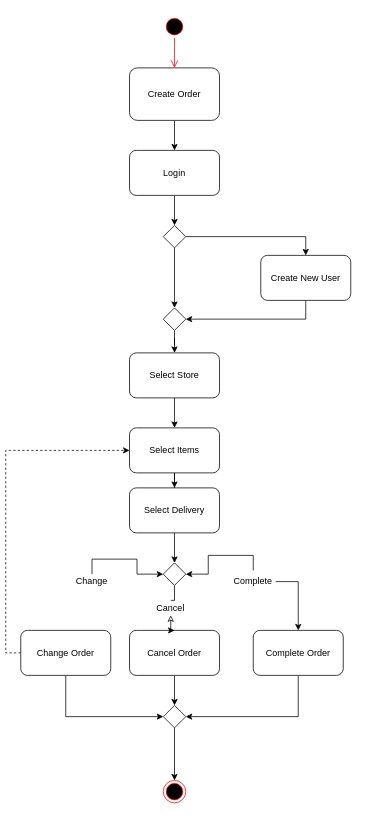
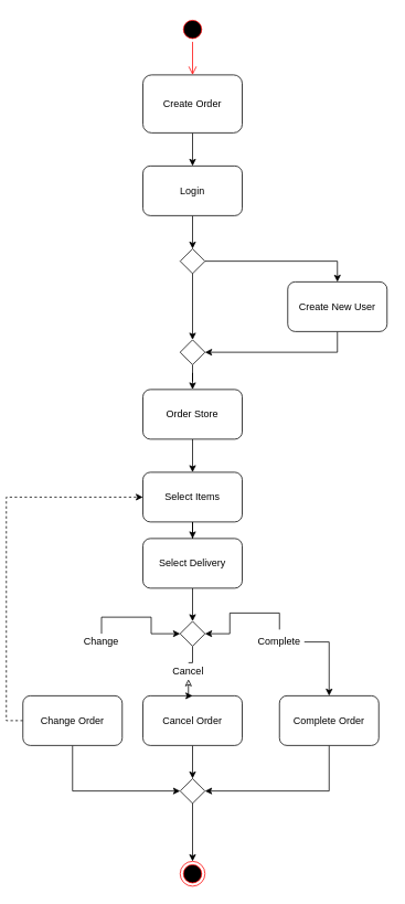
  <mxCell id="0" />
  <mxCell id="1" parent="0" />
  <mxCell id="2" value="" style="ellipse;html=1;shape=endState;fillColor=#000000;strokeColor=#ff0000;" parent="1" vertex="1"><mxGeometry x="210" y="1040" width="30" height="30" as="geometry" /></mxCell>
  <mxCell id="3" value="" style="ellipse;html=1;shape=startState;fillColor=#000000;strokeColor=#ff0000;" parent="1" vertex="1"><mxGeometry x="210" y="20" width="30" height="30" as="geometry" /></mxCell>
  <mxCell id="4" value="" style="edgeStyle=orthogonalEdgeStyle;html=1;verticalAlign=bottom;endArrow=open;endSize=8;strokeColor=#ff0000;entryX=0.5;entryY=0;entryDx=0;entryDy=0;" parent="1" source="3" target="6" edge="1"><mxGeometry relative="1" as="geometry"><mxPoint x="495" y="190" as="targetPoint" /></mxGeometry></mxCell>
  <mxCell id="5" value="" style="edgeStyle=orthogonalEdgeStyle;rounded=0;orthogonalLoop=1;jettySize=auto;html=1;startArrow=none;startFill=0;endArrow=classic;endFill=1;" parent="1" source="6" target="11" edge="1"><mxGeometry relative="1" as="geometry" /></mxCell>
  <mxCell id="6" value="Create Order" style="rounded=1;whiteSpace=wrap;html=1;" parent="1" vertex="1"><mxGeometry x="165" y="90" width="120" height="70" as="geometry" /></mxCell>
  <mxCell id="7" value="" style="edgeStyle=orthogonalEdgeStyle;rounded=0;orthogonalLoop=1;jettySize=auto;html=1;startArrow=none;startFill=0;endArrow=classic;endFill=1;entryX=0.5;entryY=0;entryDx=0;entryDy=0;" parent="1" source="9" target="13" edge="1"><mxGeometry relative="1" as="geometry" /></mxCell>
  <mxCell id="8" value="" style="edgeStyle=orthogonalEdgeStyle;rounded=0;orthogonalLoop=1;jettySize=auto;html=1;startArrow=none;startFill=0;endArrow=classic;endFill=1;" parent="1" source="9" target="15" edge="1"><mxGeometry relative="1" as="geometry" /></mxCell>
  <mxCell id="9" value="" style="rhombus;whiteSpace=wrap;html=1;" parent="1" vertex="1"><mxGeometry x="210" y="300" width="30" height="30" as="geometry" /></mxCell>
  <mxCell id="10" value="" style="edgeStyle=orthogonalEdgeStyle;rounded=0;orthogonalLoop=1;jettySize=auto;html=1;startArrow=none;startFill=0;endArrow=classic;endFill=1;" parent="1" source="11" target="9" edge="1"><mxGeometry relative="1" as="geometry" /></mxCell>
  <mxCell id="11" value="Login" style="rounded=1;whiteSpace=wrap;html=1;" parent="1" vertex="1"><mxGeometry x="165" y="200" width="120" height="60" as="geometry" /></mxCell>
  <mxCell id="12" style="edgeStyle=orthogonalEdgeStyle;rounded=0;orthogonalLoop=1;jettySize=auto;html=1;exitX=0.5;exitY=1;exitDx=0;exitDy=0;entryX=1;entryY=0.5;entryDx=0;entryDy=0;startArrow=none;startFill=0;endArrow=classic;endFill=1;" parent="1" source="13" target="15" edge="1"><mxGeometry relative="1" as="geometry" /></mxCell>
  <mxCell id="13" value="Create New User" style="rounded=1;whiteSpace=wrap;html=1;" parent="1" vertex="1"><mxGeometry x="340" y="340" width="120" height="60" as="geometry" /></mxCell>
  <mxCell id="14" value="" style="edgeStyle=orthogonalEdgeStyle;rounded=0;orthogonalLoop=1;jettySize=auto;html=1;startArrow=none;startFill=0;endArrow=classic;endFill=1;" parent="1" source="15" target="17" edge="1"><mxGeometry relative="1" as="geometry" /></mxCell>
  <mxCell id="15" value="" style="rhombus;whiteSpace=wrap;html=1;" parent="1" vertex="1"><mxGeometry x="210" y="410" width="30" height="30" as="geometry" /></mxCell>
  <mxCell id="16" value="" style="edgeStyle=orthogonalEdgeStyle;rounded=0;orthogonalLoop=1;jettySize=auto;html=1;startArrow=none;startFill=0;endArrow=classic;endFill=1;" parent="1" source="17" target="19" edge="1"><mxGeometry relative="1" as="geometry" /></mxCell>
- <mxCell id="17" value="Select Store" style="rounded=1;whiteSpace=wrap;html=1;" parent="1" vertex="1"><mxGeometry x="165" y="470" width="120" height="60" as="geometry" /></mxCell>
+ <mxCell id="17" value="Order Store" style="rounded=1;whiteSpace=wrap;html=1;" parent="1" vertex="1"><mxGeometry x="165" y="470" width="120" height="60" as="geometry" /></mxCell>
  <mxCell id="18" value="" style="edgeStyle=orthogonalEdgeStyle;rounded=0;orthogonalLoop=1;jettySize=auto;html=1;startArrow=none;startFill=0;endArrow=classic;endFill=1;" parent="1" source="19" target="21" edge="1"><mxGeometry relative="1" as="geometry" /></mxCell>
  <mxCell id="19" value="Select Items" style="rounded=1;whiteSpace=wrap;html=1;" parent="1" vertex="1"><mxGeometry x="165" y="570" width="120" height="60" as="geometry" /></mxCell>
  <mxCell id="20" value="" style="edgeStyle=orthogonalEdgeStyle;rounded=0;orthogonalLoop=1;jettySize=auto;html=1;startArrow=none;startFill=0;endArrow=classic;endFill=1;" parent="1" source="21" target="25" edge="1"><mxGeometry relative="1" as="geometry" /></mxCell>
  <mxCell id="21" value="Select Delivery" style="rounded=1;whiteSpace=wrap;html=1;" parent="1" vertex="1"><mxGeometry x="165" y="650" width="120" height="60" as="geometry" /></mxCell>
  <mxCell id="22" style="edgeStyle=orthogonalEdgeStyle;rounded=0;orthogonalLoop=1;jettySize=auto;html=1;exitX=0.5;exitY=0;exitDx=0;exitDy=0;entryX=0.5;entryY=1;entryDx=0;entryDy=0;startArrow=none;startFill=0;endArrow=none;endFill=0;" parent="1" source="38" target="25" edge="1"><mxGeometry relative="1" as="geometry" /></mxCell>
  <mxCell id="23" style="edgeStyle=orthogonalEdgeStyle;rounded=0;orthogonalLoop=1;jettySize=auto;html=1;exitX=0.5;exitY=1;exitDx=0;exitDy=0;entryX=0.5;entryY=0;entryDx=0;entryDy=0;startArrow=none;startFill=0;endArrow=classic;endFill=1;" parent="1" source="24" target="34" edge="1"><mxGeometry relative="1" as="geometry" /></mxCell>
  <mxCell id="24" value="Cancel Order" style="rounded=1;whiteSpace=wrap;html=1;" parent="1" vertex="1"><mxGeometry x="165" y="840" width="120" height="60" as="geometry" /></mxCell>
  <mxCell id="25" value="" style="rhombus;whiteSpace=wrap;html=1;" parent="1" vertex="1"><mxGeometry x="210" y="750" width="30" height="30" as="geometry" /></mxCell>
  <mxCell id="26" style="edgeStyle=orthogonalEdgeStyle;rounded=0;orthogonalLoop=1;jettySize=auto;html=1;exitX=0.5;exitY=0;exitDx=0;exitDy=0;entryX=1;entryY=0.5;entryDx=0;entryDy=0;startArrow=none;startFill=0;endArrow=classic;endFill=1;" parent="1" source="36" target="25" edge="1"><mxGeometry relative="1" as="geometry" /></mxCell>
  <mxCell id="27" style="edgeStyle=orthogonalEdgeStyle;rounded=0;orthogonalLoop=1;jettySize=auto;html=1;exitX=0.5;exitY=1;exitDx=0;exitDy=0;entryX=1;entryY=0.5;entryDx=0;entryDy=0;startArrow=none;startFill=0;endArrow=classic;endFill=1;" parent="1" source="28" target="34" edge="1"><mxGeometry relative="1" as="geometry" /></mxCell>
  <mxCell id="28" value="Complete Order" style="rounded=1;whiteSpace=wrap;html=1;" parent="1" vertex="1"><mxGeometry x="330" y="840" width="120" height="60" as="geometry" /></mxCell>
  <mxCell id="29" style="edgeStyle=orthogonalEdgeStyle;rounded=0;orthogonalLoop=1;jettySize=auto;html=1;exitX=0;exitY=0.5;exitDx=0;exitDy=0;entryX=0;entryY=0.5;entryDx=0;entryDy=0;startArrow=none;startFill=0;endArrow=classic;endFill=1;dashed=1;" parent="1" source="32" target="19" edge="1"><mxGeometry relative="1" as="geometry" /></mxCell>
  <mxCell id="30" style="edgeStyle=orthogonalEdgeStyle;rounded=0;orthogonalLoop=1;jettySize=auto;html=1;exitX=0.5;exitY=0;exitDx=0;exitDy=0;entryX=0;entryY=0.5;entryDx=0;entryDy=0;startArrow=none;startFill=0;endArrow=classic;endFill=1;" parent="1" source="35" target="25" edge="1"><mxGeometry relative="1" as="geometry" /></mxCell>
  <mxCell id="31" style="edgeStyle=orthogonalEdgeStyle;rounded=0;orthogonalLoop=1;jettySize=auto;html=1;exitX=0.5;exitY=1;exitDx=0;exitDy=0;entryX=0;entryY=0.5;entryDx=0;entryDy=0;startArrow=none;startFill=0;endArrow=classic;endFill=1;" parent="1" source="32" target="34" edge="1"><mxGeometry relative="1" as="geometry" /></mxCell>
  <mxCell id="32" value="Change Order" style="rounded=1;whiteSpace=wrap;html=1;" parent="1" vertex="1"><mxGeometry x="20" y="840" width="120" height="60" as="geometry" /></mxCell>
  <mxCell id="33" value="" style="edgeStyle=orthogonalEdgeStyle;rounded=0;orthogonalLoop=1;jettySize=auto;html=1;startArrow=none;startFill=0;endArrow=classic;endFill=1;" parent="1" source="34" target="2" edge="1"><mxGeometry relative="1" as="geometry" /></mxCell>
  <mxCell id="34" value="" style="rhombus;whiteSpace=wrap;html=1;" parent="1" vertex="1"><mxGeometry x="210" y="940" width="30" height="30" as="geometry" /></mxCell>
  <mxCell id="35" value="Change" style="text;html=1;strokeColor=none;fillColor=none;align=center;verticalAlign=middle;whiteSpace=wrap;rounded=0;" parent="1" vertex="1"><mxGeometry x="90" y="765" width="50" height="20" as="geometry" /></mxCell>
  <mxCell id="36" value="Complete" style="text;html=1;strokeColor=none;fillColor=none;align=center;verticalAlign=middle;whiteSpace=wrap;rounded=0;" parent="1" vertex="1"><mxGeometry x="300" y="760" width="60" height="30" as="geometry" /></mxCell>
  <mxCell id="37" style="edgeStyle=orthogonalEdgeStyle;rounded=0;orthogonalLoop=1;jettySize=auto;html=1;exitX=0.5;exitY=0;exitDx=0;exitDy=0;entryX=1;entryY=0.5;entryDx=0;entryDy=0;startArrow=classic;startFill=1;endArrow=none;endFill=0;" parent="1" source="28" target="36" edge="1"><mxGeometry relative="1" as="geometry"><mxPoint x="390" y="840" as="sourcePoint" /><mxPoint x="240" y="775" as="targetPoint" /></mxGeometry></mxCell>
  <mxCell id="38" value="Cancel" style="text;html=1;strokeColor=none;fillColor=none;align=center;verticalAlign=middle;whiteSpace=wrap;rounded=0;" parent="1" vertex="1"><mxGeometry x="200" y="800" width="40" height="20" as="geometry" /></mxCell>
  <mxCell id="39" style="edgeStyle=orthogonalEdgeStyle;rounded=0;orthogonalLoop=1;jettySize=auto;html=1;exitX=0.5;exitY=0;exitDx=0;exitDy=0;entryX=0.5;entryY=1;entryDx=0;entryDy=0;startArrow=classic;startFill=1;endArrow=classic;endFill=0;" parent="1" source="24" target="38" edge="1"><mxGeometry relative="1" as="geometry"><mxPoint x="225" y="840" as="sourcePoint" /><mxPoint x="225" y="790" as="targetPoint" /></mxGeometry></mxCell>
